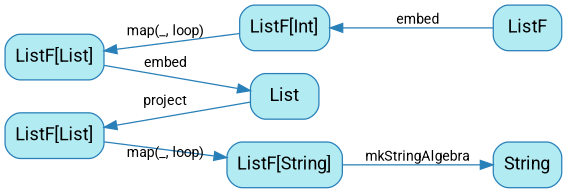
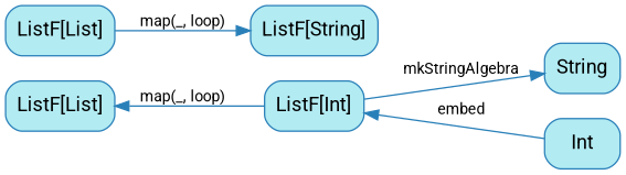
  digraph {
    rank=same
    rankdir=LR
    splines=false
    node [color="#2980B9" fillcolor="#b2ebf2" fontcolor="#000000" fontname="Segoe UI,Roboto,Helvetica,Arial,sans-serif" shape=rectangle style="rounded,filled"]
    edge [color="#2980B9" fontcolor="#000000" fontname="Segoe UI,Roboto,Helvetica,Arial,sans-serif" fontsize=11]
    n1 [label="ListF[List]"]
    n2 [label="ListF[List]"]
    n3 [label="ListF[Int]"]
    n4 [label="ListF[String]"]
-   n5 [label=ListF]
+   n5 [label=Int]
    n6 [label=String]
-   List
    subgraph sub_1 {
      n1
      n2
    }
    subgraph sub_2 {
      n3
      n4
    }
    subgraph sub_3 {
      n5
      n6
    }
-   n1 -> List [label=embed]
    n2 -> n4 [label="map(_, loop)"]
    n3 -> n1 [label="map(_, loop)"]
-   n4 -> n6 [label=mkStringAlgebra]
+   n3 -> n6 [label=mkStringAlgebra]
    n5 -> n3 [label=embed]
-   List -> n2 [label=project]
  }
